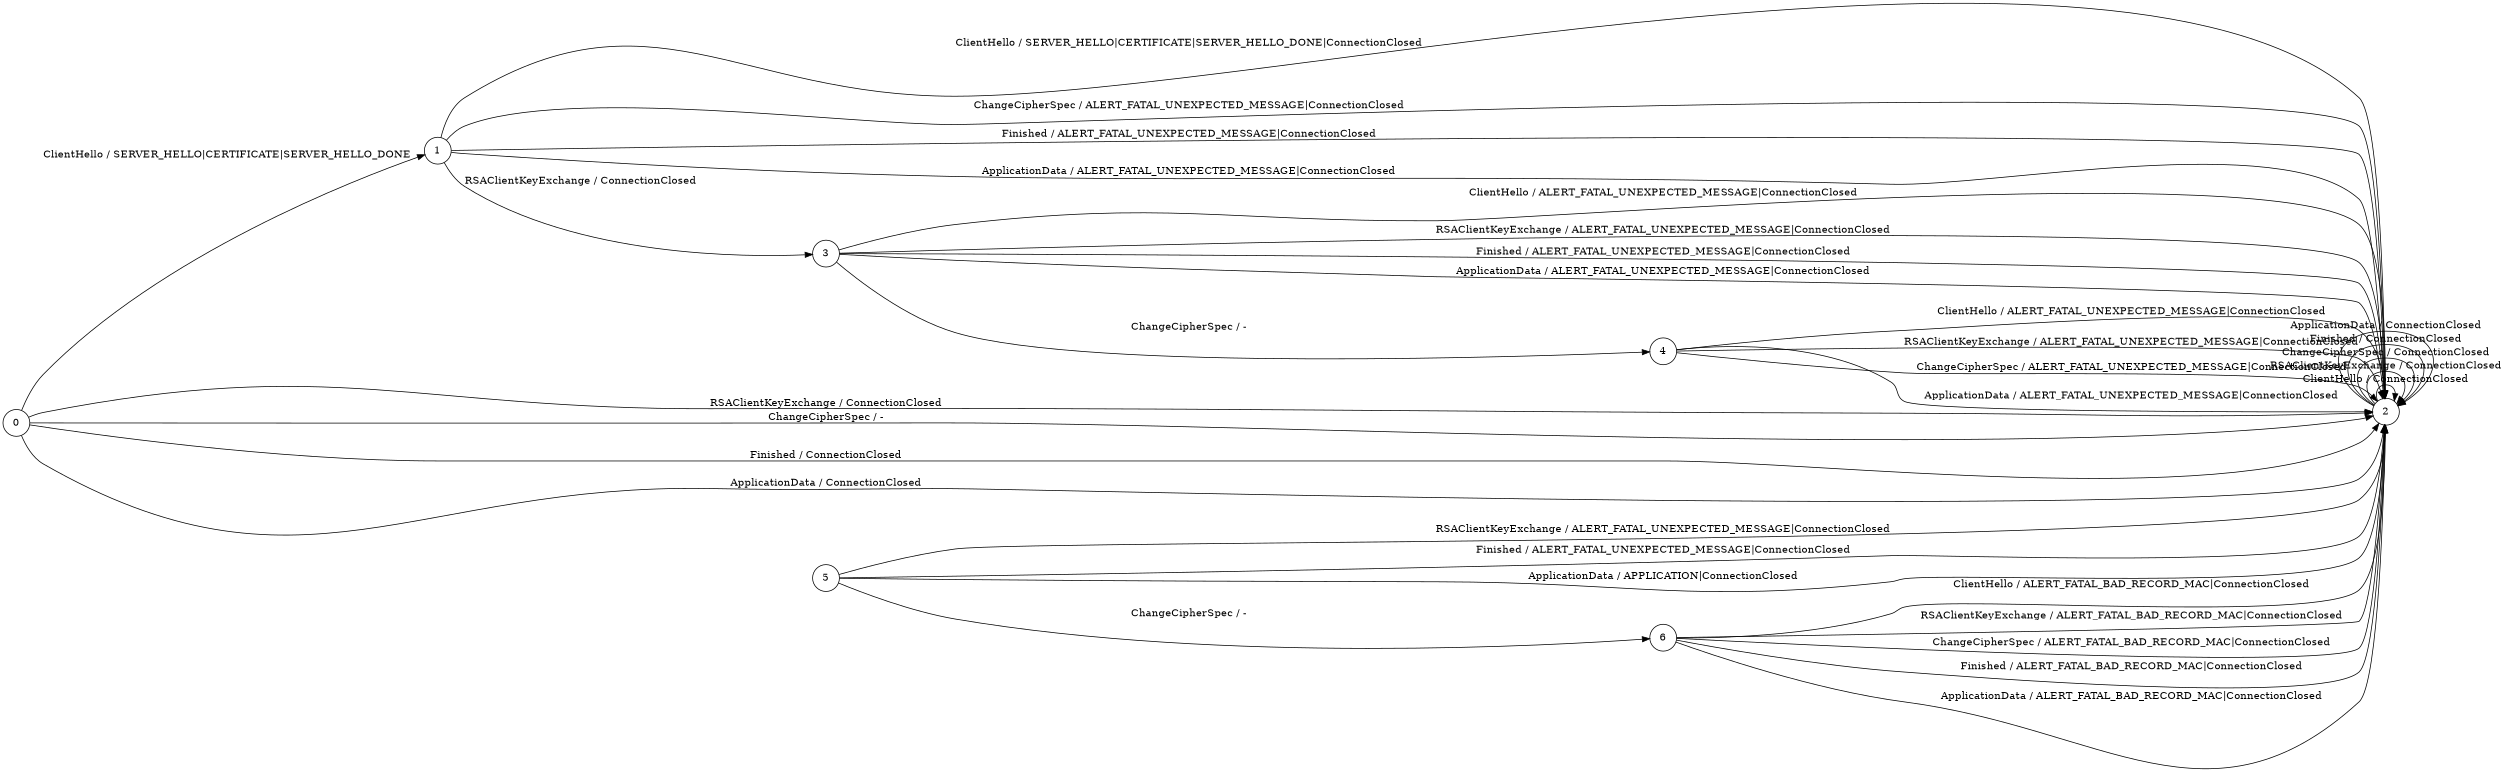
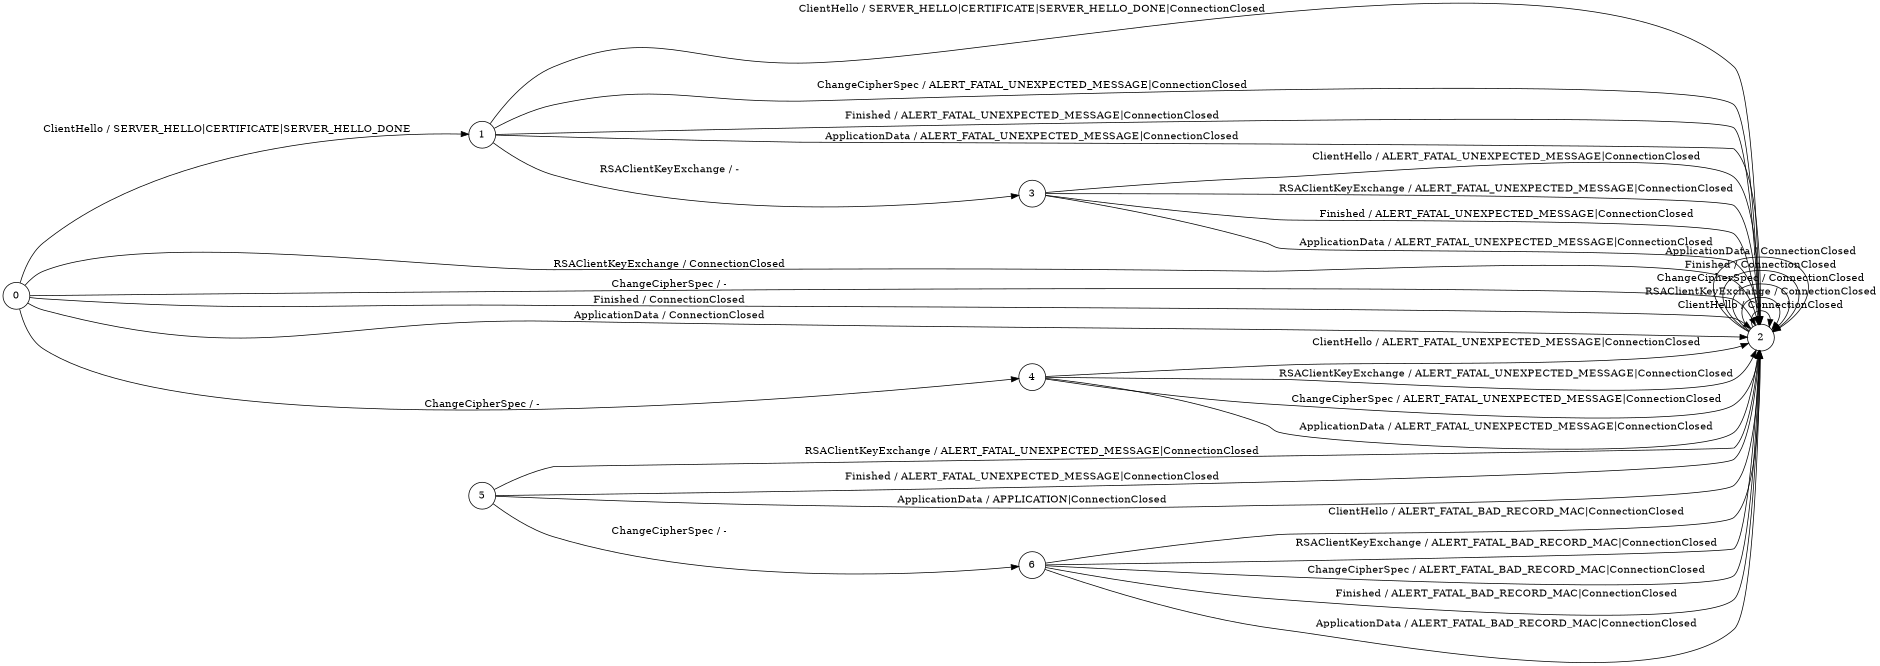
  digraph {
    fontname="DejaVu Serif"
    rankdir=LR
    node [fontname="DejaVu Serif" shape=circle]
    edge [fontname="DejaVu Serif"]
    n1 [label=0]
    n2 [label=1]
    n3 [label=2]
    n4 [label=3]
    n5 [label=4]
    n6 [label=5]
    n7 [label=6]
    n1 -> n2 [label="ClientHello / SERVER_HELLO|CERTIFICATE|SERVER_HELLO_DONE"]
    n1 -> n3 [label="RSAClientKeyExchange / ConnectionClosed"]
    n1 -> n3 [label="ChangeCipherSpec / -"]
    n1 -> n3 [label="Finished / ConnectionClosed"]
    n1 -> n3 [label="ApplicationData / ConnectionClosed"]
    n2 -> n3 [label="ClientHello / SERVER_HELLO|CERTIFICATE|SERVER_HELLO_DONE|ConnectionClosed"]
    n2 -> n3 [label="ChangeCipherSpec / ALERT_FATAL_UNEXPECTED_MESSAGE|ConnectionClosed"]
    n2 -> n3 [label="Finished / ALERT_FATAL_UNEXPECTED_MESSAGE|ConnectionClosed"]
    n2 -> n3 [label="ApplicationData / ALERT_FATAL_UNEXPECTED_MESSAGE|ConnectionClosed"]
-   n2 -> n4 [label="RSAClientKeyExchange / ConnectionClosed"]
+   n2 -> n4 [label="RSAClientKeyExchange / -"]
    n3 -> n3 [label="ClientHello / ConnectionClosed"]
    n3 -> n3 [label="RSAClientKeyExchange / ConnectionClosed"]
    n3 -> n3 [label="ChangeCipherSpec / ConnectionClosed"]
    n3 -> n3 [label="Finished / ConnectionClosed"]
    n3 -> n3 [label="ApplicationData / ConnectionClosed"]
    n4 -> n3 [label="ClientHello / ALERT_FATAL_UNEXPECTED_MESSAGE|ConnectionClosed"]
    n4 -> n3 [label="RSAClientKeyExchange / ALERT_FATAL_UNEXPECTED_MESSAGE|ConnectionClosed"]
    n4 -> n3 [label="Finished / ALERT_FATAL_UNEXPECTED_MESSAGE|ConnectionClosed"]
    n4 -> n3 [label="ApplicationData / ALERT_FATAL_UNEXPECTED_MESSAGE|ConnectionClosed"]
-   n4 -> n5 [label="ChangeCipherSpec / -"]
+   n1 -> n5 [label="ChangeCipherSpec / -"]
    n5 -> n3 [label="ClientHello / ALERT_FATAL_UNEXPECTED_MESSAGE|ConnectionClosed"]
    n5 -> n3 [label="RSAClientKeyExchange / ALERT_FATAL_UNEXPECTED_MESSAGE|ConnectionClosed"]
    n5 -> n3 [label="ChangeCipherSpec / ALERT_FATAL_UNEXPECTED_MESSAGE|ConnectionClosed"]
    n5 -> n3 [label="ApplicationData / ALERT_FATAL_UNEXPECTED_MESSAGE|ConnectionClosed"]
    n6 -> n3 [label="RSAClientKeyExchange / ALERT_FATAL_UNEXPECTED_MESSAGE|ConnectionClosed"]
    n6 -> n3 [label="Finished / ALERT_FATAL_UNEXPECTED_MESSAGE|ConnectionClosed"]
    n6 -> n3 [label="ApplicationData / APPLICATION|ConnectionClosed"]
    n6 -> n7 [label="ChangeCipherSpec / -"]
    n7 -> n3 [label="ClientHello / ALERT_FATAL_BAD_RECORD_MAC|ConnectionClosed"]
    n7 -> n3 [label="RSAClientKeyExchange / ALERT_FATAL_BAD_RECORD_MAC|ConnectionClosed"]
    n7 -> n3 [label="ChangeCipherSpec / ALERT_FATAL_BAD_RECORD_MAC|ConnectionClosed"]
    n7 -> n3 [label="Finished / ALERT_FATAL_BAD_RECORD_MAC|ConnectionClosed"]
    n7 -> n3 [label="ApplicationData / ALERT_FATAL_BAD_RECORD_MAC|ConnectionClosed"]
  }
